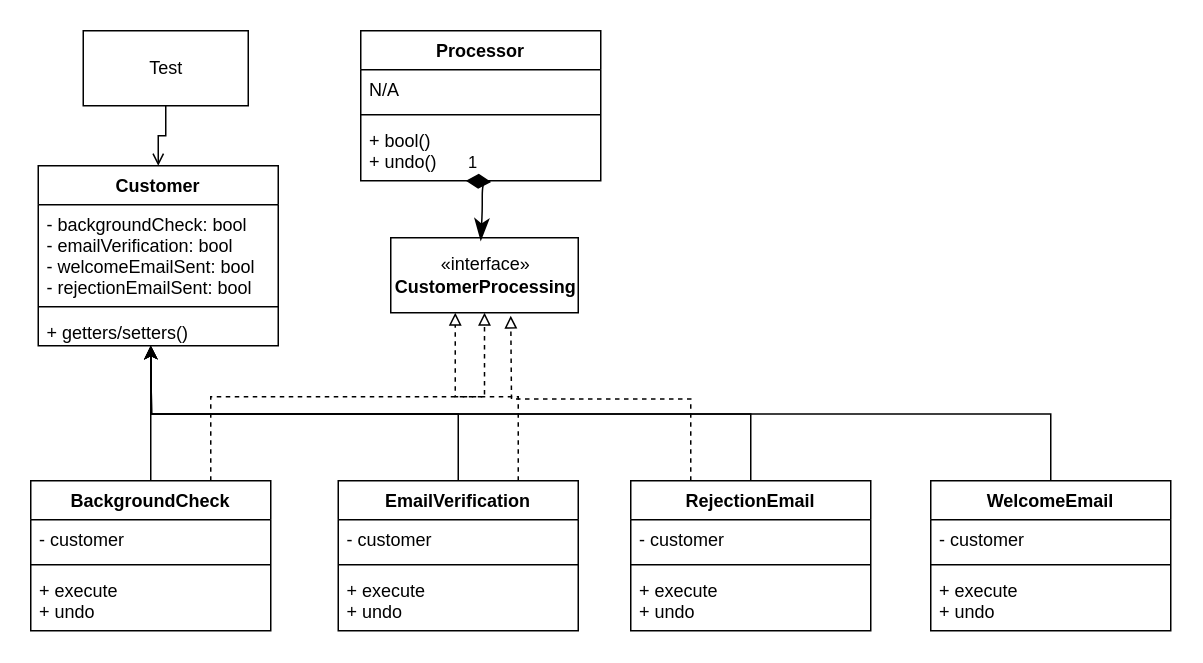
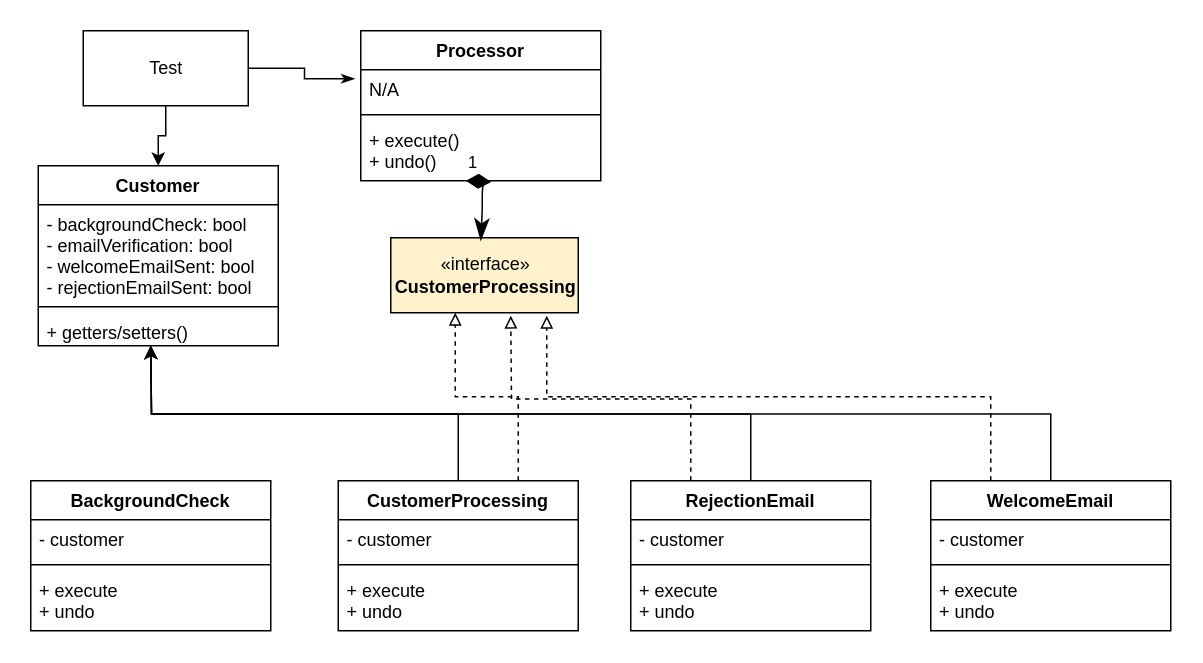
  <mxCell id="0" />
  <mxCell id="1" parent="0" />
- <mxCell id="2" style="edgeStyle=orthogonalEdgeStyle;rounded=0;orthogonalLoop=1;jettySize=auto;html=1;exitX=0.5;exitY=1;exitDx=0;exitDy=0;entryX=0.5;entryY=0;entryDx=0;entryDy=0;endArrow=open;" edge="1" parent="1" source="4" target="9"><mxGeometry relative="1" as="geometry" /></mxCell>
+ <mxCell id="2" style="edgeStyle=orthogonalEdgeStyle;rounded=0;orthogonalLoop=1;jettySize=auto;html=1;exitX=0.5;exitY=1;exitDx=0;exitDy=0;entryX=0.5;entryY=0;entryDx=0;entryDy=0;" edge="1" parent="1" source="4" target="9"><mxGeometry relative="1" as="geometry" /></mxCell>
+ <mxCell id="3" style="edgeStyle=orthogonalEdgeStyle;rounded=0;orthogonalLoop=1;jettySize=auto;html=1;exitX=1;exitY=0.5;exitDx=0;exitDy=0;entryX=-0.025;entryY=0.231;entryDx=0;entryDy=0;entryPerimeter=0;endArrow=classicThin;endFill=1;" edge="1" parent="1" source="4" target="6"><mxGeometry relative="1" as="geometry" /></mxCell>
  <mxCell id="4" value="Test" style="html=1;" vertex="1" parent="1"><mxGeometry x="55" y="20" width="110" height="50" as="geometry" /></mxCell>
  <mxCell id="5" value="Processor" style="swimlane;fontStyle=1;align=center;verticalAlign=top;childLayout=stackLayout;horizontal=1;startSize=26;horizontalStack=0;resizeParent=1;resizeParentMax=0;resizeLast=0;collapsible=1;marginBottom=0;" vertex="1" parent="1"><mxGeometry x="240" y="20" width="160" height="100" as="geometry" /></mxCell>
  <mxCell id="6" value="N/A" style="text;strokeColor=none;fillColor=none;align=left;verticalAlign=top;spacingLeft=4;spacingRight=4;overflow=hidden;rotatable=0;points=[[0,0.5],[1,0.5]];portConstraint=eastwest;" vertex="1" parent="5"><mxGeometry y="26" width="160" height="26" as="geometry" /></mxCell>
  <mxCell id="7" value="" style="line;strokeWidth=1;fillColor=none;align=left;verticalAlign=middle;spacingTop=-1;spacingLeft=3;spacingRight=3;rotatable=0;labelPosition=right;points=[];portConstraint=eastwest;" vertex="1" parent="5"><mxGeometry y="52" width="160" height="8" as="geometry" /></mxCell>
- <mxCell id="8" value="+ bool()&#10;+ undo()&#10;" style="text;strokeColor=none;fillColor=none;align=left;verticalAlign=top;spacingLeft=4;spacingRight=4;overflow=hidden;rotatable=0;points=[[0,0.5],[1,0.5]];portConstraint=eastwest;" vertex="1" parent="5"><mxGeometry y="60" width="160" height="40" as="geometry" /></mxCell>
+ <mxCell id="8" value="+ execute()&#10;+ undo()&#10;" style="text;strokeColor=none;fillColor=none;align=left;verticalAlign=top;spacingLeft=4;spacingRight=4;overflow=hidden;rotatable=0;points=[[0,0.5],[1,0.5]];portConstraint=eastwest;" vertex="1" parent="5"><mxGeometry y="60" width="160" height="40" as="geometry" /></mxCell>
  <mxCell id="9" value="Customer" style="swimlane;fontStyle=1;align=center;verticalAlign=top;childLayout=stackLayout;horizontal=1;startSize=26;horizontalStack=0;resizeParent=1;resizeParentMax=0;resizeLast=0;collapsible=1;marginBottom=0;" vertex="1" parent="1"><mxGeometry x="25" y="110" width="160" height="120" as="geometry" /></mxCell>
  <mxCell id="10" value="- backgroundCheck: bool&#10;- emailVerification: bool&#10;- welcomeEmailSent: bool&#10;- rejectionEmailSent: bool&#10;" style="text;strokeColor=none;fillColor=none;align=left;verticalAlign=top;spacingLeft=4;spacingRight=4;overflow=hidden;rotatable=0;points=[[0,0.5],[1,0.5]];portConstraint=eastwest;" vertex="1" parent="9"><mxGeometry y="26" width="160" height="64" as="geometry" /></mxCell>
  <mxCell id="11" value="" style="line;strokeWidth=1;fillColor=none;align=left;verticalAlign=middle;spacingTop=-1;spacingLeft=3;spacingRight=3;rotatable=0;labelPosition=right;points=[];portConstraint=eastwest;" vertex="1" parent="9"><mxGeometry y="90" width="160" height="8" as="geometry" /></mxCell>
  <mxCell id="12" value="+ getters/setters()" style="text;strokeColor=none;fillColor=none;align=left;verticalAlign=top;spacingLeft=4;spacingRight=4;overflow=hidden;rotatable=0;points=[[0,0.5],[1,0.5]];portConstraint=eastwest;" vertex="1" parent="9"><mxGeometry y="98" width="160" height="22" as="geometry" /></mxCell>
- <mxCell id="13" value="«interface»&lt;br&gt;&lt;b&gt;CustomerProcessing&lt;/b&gt;" style="html=1;" vertex="1" parent="1"><mxGeometry x="260" y="158" width="125" height="50" as="geometry" /></mxCell>
- <mxCell id="14" style="edgeStyle=orthogonalEdgeStyle;rounded=0;orthogonalLoop=1;jettySize=auto;html=1;exitX=0.5;exitY=0;exitDx=0;exitDy=0;entryX=0.469;entryY=1;entryDx=0;entryDy=0;entryPerimeter=0;" edge="1" parent="1" source="16" target="12"><mxGeometry relative="1" as="geometry" /></mxCell>
- <mxCell id="15" style="edgeStyle=orthogonalEdgeStyle;rounded=0;orthogonalLoop=1;jettySize=auto;html=1;exitX=0.75;exitY=0;exitDx=0;exitDy=0;entryX=0.5;entryY=1;entryDx=0;entryDy=0;dashed=1;endArrow=block;endFill=0;" edge="1" parent="1" source="16" target="13"><mxGeometry relative="1" as="geometry" /></mxCell>
+ <mxCell id="13" value="«interface»&lt;br&gt;&lt;b&gt;CustomerProcessing&lt;/b&gt;" style="html=1;fillColor=#fff2cc;" vertex="1" parent="1"><mxGeometry x="260" y="158" width="125" height="50" as="geometry" /></mxCell>
  <mxCell id="16" value="BackgroundCheck" style="swimlane;fontStyle=1;align=center;verticalAlign=top;childLayout=stackLayout;horizontal=1;startSize=26;horizontalStack=0;resizeParent=1;resizeParentMax=0;resizeLast=0;collapsible=1;marginBottom=0;" vertex="1" parent="1"><mxGeometry x="20" y="320" width="160" height="100" as="geometry" /></mxCell>
  <mxCell id="17" value="- customer" style="text;strokeColor=none;fillColor=none;align=left;verticalAlign=top;spacingLeft=4;spacingRight=4;overflow=hidden;rotatable=0;points=[[0,0.5],[1,0.5]];portConstraint=eastwest;" vertex="1" parent="16"><mxGeometry y="26" width="160" height="26" as="geometry" /></mxCell>
  <mxCell id="18" value="" style="line;strokeWidth=1;fillColor=none;align=left;verticalAlign=middle;spacingTop=-1;spacingLeft=3;spacingRight=3;rotatable=0;labelPosition=right;points=[];portConstraint=eastwest;" vertex="1" parent="16"><mxGeometry y="52" width="160" height="8" as="geometry" /></mxCell>
  <mxCell id="19" value="+ execute&#10;+ undo&#10;" style="text;strokeColor=none;fillColor=none;align=left;verticalAlign=top;spacingLeft=4;spacingRight=4;overflow=hidden;rotatable=0;points=[[0,0.5],[1,0.5]];portConstraint=eastwest;" vertex="1" parent="16"><mxGeometry y="60" width="160" height="40" as="geometry" /></mxCell>
  <mxCell id="20" style="edgeStyle=orthogonalEdgeStyle;rounded=0;orthogonalLoop=1;jettySize=auto;html=1;exitX=0.5;exitY=0;exitDx=0;exitDy=0;" edge="1" parent="1" source="22"><mxGeometry relative="1" as="geometry"><mxPoint x="100" y="230" as="targetPoint" /></mxGeometry></mxCell>
  <mxCell id="21" style="edgeStyle=orthogonalEdgeStyle;rounded=0;orthogonalLoop=1;jettySize=auto;html=1;exitX=0.75;exitY=0;exitDx=0;exitDy=0;entryX=0.344;entryY=1;entryDx=0;entryDy=0;entryPerimeter=0;dashed=1;endArrow=block;endFill=0;" edge="1" parent="1" source="22" target="13"><mxGeometry relative="1" as="geometry" /></mxCell>
- <mxCell id="22" value="EmailVerification" style="swimlane;fontStyle=1;align=center;verticalAlign=top;childLayout=stackLayout;horizontal=1;startSize=26;horizontalStack=0;resizeParent=1;resizeParentMax=0;resizeLast=0;collapsible=1;marginBottom=0;" vertex="1" parent="1"><mxGeometry x="225" y="320" width="160" height="100" as="geometry" /></mxCell>
+ <mxCell id="22" value="CustomerProcessing" style="swimlane;fontStyle=1;align=center;verticalAlign=top;childLayout=stackLayout;horizontal=1;startSize=26;horizontalStack=0;resizeParent=1;resizeParentMax=0;resizeLast=0;collapsible=1;marginBottom=0;" vertex="1" parent="1"><mxGeometry x="225" y="320" width="160" height="100" as="geometry" /></mxCell>
  <mxCell id="23" value="- customer" style="text;strokeColor=none;fillColor=none;align=left;verticalAlign=top;spacingLeft=4;spacingRight=4;overflow=hidden;rotatable=0;points=[[0,0.5],[1,0.5]];portConstraint=eastwest;" vertex="1" parent="22"><mxGeometry y="26" width="160" height="26" as="geometry" /></mxCell>
  <mxCell id="24" value="" style="line;strokeWidth=1;fillColor=none;align=left;verticalAlign=middle;spacingTop=-1;spacingLeft=3;spacingRight=3;rotatable=0;labelPosition=right;points=[];portConstraint=eastwest;" vertex="1" parent="22"><mxGeometry y="52" width="160" height="8" as="geometry" /></mxCell>
  <mxCell id="25" value="+ execute&#10;+ undo&#10;" style="text;strokeColor=none;fillColor=none;align=left;verticalAlign=top;spacingLeft=4;spacingRight=4;overflow=hidden;rotatable=0;points=[[0,0.5],[1,0.5]];portConstraint=eastwest;" vertex="1" parent="22"><mxGeometry y="60" width="160" height="40" as="geometry" /></mxCell>
  <mxCell id="26" style="edgeStyle=orthogonalEdgeStyle;rounded=0;orthogonalLoop=1;jettySize=auto;html=1;exitX=0.5;exitY=0;exitDx=0;exitDy=0;" edge="1" parent="1" source="28"><mxGeometry relative="1" as="geometry"><mxPoint x="100" y="230" as="targetPoint" /></mxGeometry></mxCell>
  <mxCell id="27" style="edgeStyle=orthogonalEdgeStyle;rounded=0;orthogonalLoop=1;jettySize=auto;html=1;exitX=0.25;exitY=0;exitDx=0;exitDy=0;dashed=1;endArrow=block;endFill=0;" edge="1" parent="1" source="28"><mxGeometry relative="1" as="geometry"><mxPoint x="340" y="210" as="targetPoint" /></mxGeometry></mxCell>
  <mxCell id="28" value="RejectionEmail" style="swimlane;fontStyle=1;align=center;verticalAlign=top;childLayout=stackLayout;horizontal=1;startSize=26;horizontalStack=0;resizeParent=1;resizeParentMax=0;resizeLast=0;collapsible=1;marginBottom=0;" vertex="1" parent="1"><mxGeometry x="420" y="320" width="160" height="100" as="geometry" /></mxCell>
  <mxCell id="29" value="- customer" style="text;strokeColor=none;fillColor=none;align=left;verticalAlign=top;spacingLeft=4;spacingRight=4;overflow=hidden;rotatable=0;points=[[0,0.5],[1,0.5]];portConstraint=eastwest;" vertex="1" parent="28"><mxGeometry y="26" width="160" height="26" as="geometry" /></mxCell>
  <mxCell id="30" value="" style="line;strokeWidth=1;fillColor=none;align=left;verticalAlign=middle;spacingTop=-1;spacingLeft=3;spacingRight=3;rotatable=0;labelPosition=right;points=[];portConstraint=eastwest;" vertex="1" parent="28"><mxGeometry y="52" width="160" height="8" as="geometry" /></mxCell>
  <mxCell id="31" value="+ execute&#10;+ undo&#10;" style="text;strokeColor=none;fillColor=none;align=left;verticalAlign=top;spacingLeft=4;spacingRight=4;overflow=hidden;rotatable=0;points=[[0,0.5],[1,0.5]];portConstraint=eastwest;" vertex="1" parent="28"><mxGeometry y="60" width="160" height="40" as="geometry" /></mxCell>
  <mxCell id="32" style="edgeStyle=orthogonalEdgeStyle;rounded=0;orthogonalLoop=1;jettySize=auto;html=1;exitX=0.5;exitY=0;exitDx=0;exitDy=0;" edge="1" parent="1" source="34"><mxGeometry relative="1" as="geometry"><mxPoint x="100" y="230" as="targetPoint" /></mxGeometry></mxCell>
+ <mxCell id="33" style="edgeStyle=orthogonalEdgeStyle;rounded=0;orthogonalLoop=1;jettySize=auto;html=1;exitX=0.25;exitY=0;exitDx=0;exitDy=0;entryX=0.832;entryY=1.04;entryDx=0;entryDy=0;entryPerimeter=0;dashed=1;endArrow=block;endFill=0;" edge="1" parent="1" source="34" target="13"><mxGeometry relative="1" as="geometry" /></mxCell>
  <mxCell id="34" value="WelcomeEmail" style="swimlane;fontStyle=1;align=center;verticalAlign=top;childLayout=stackLayout;horizontal=1;startSize=26;horizontalStack=0;resizeParent=1;resizeParentMax=0;resizeLast=0;collapsible=1;marginBottom=0;" vertex="1" parent="1"><mxGeometry x="620" y="320" width="160" height="100" as="geometry" /></mxCell>
  <mxCell id="35" value="- customer" style="text;strokeColor=none;fillColor=none;align=left;verticalAlign=top;spacingLeft=4;spacingRight=4;overflow=hidden;rotatable=0;points=[[0,0.5],[1,0.5]];portConstraint=eastwest;" vertex="1" parent="34"><mxGeometry y="26" width="160" height="26" as="geometry" /></mxCell>
  <mxCell id="36" value="" style="line;strokeWidth=1;fillColor=none;align=left;verticalAlign=middle;spacingTop=-1;spacingLeft=3;spacingRight=3;rotatable=0;labelPosition=right;points=[];portConstraint=eastwest;" vertex="1" parent="34"><mxGeometry y="52" width="160" height="8" as="geometry" /></mxCell>
  <mxCell id="37" value="+ execute&#10;+ undo&#10;" style="text;strokeColor=none;fillColor=none;align=left;verticalAlign=top;spacingLeft=4;spacingRight=4;overflow=hidden;rotatable=0;points=[[0,0.5],[1,0.5]];portConstraint=eastwest;" vertex="1" parent="34"><mxGeometry y="60" width="160" height="40" as="geometry" /></mxCell>
  <mxCell id="38" value="1" style="endArrow=classicThin;html=1;endSize=12;startArrow=diamondThin;startSize=14;startFill=1;edgeStyle=orthogonalEdgeStyle;align=left;verticalAlign=bottom;endFill=1;" edge="1" parent="1"><mxGeometry x="-1" y="3" relative="1" as="geometry"><mxPoint x="310" y="120" as="sourcePoint" /><mxPoint x="320" y="160" as="targetPoint" /></mxGeometry></mxCell>
